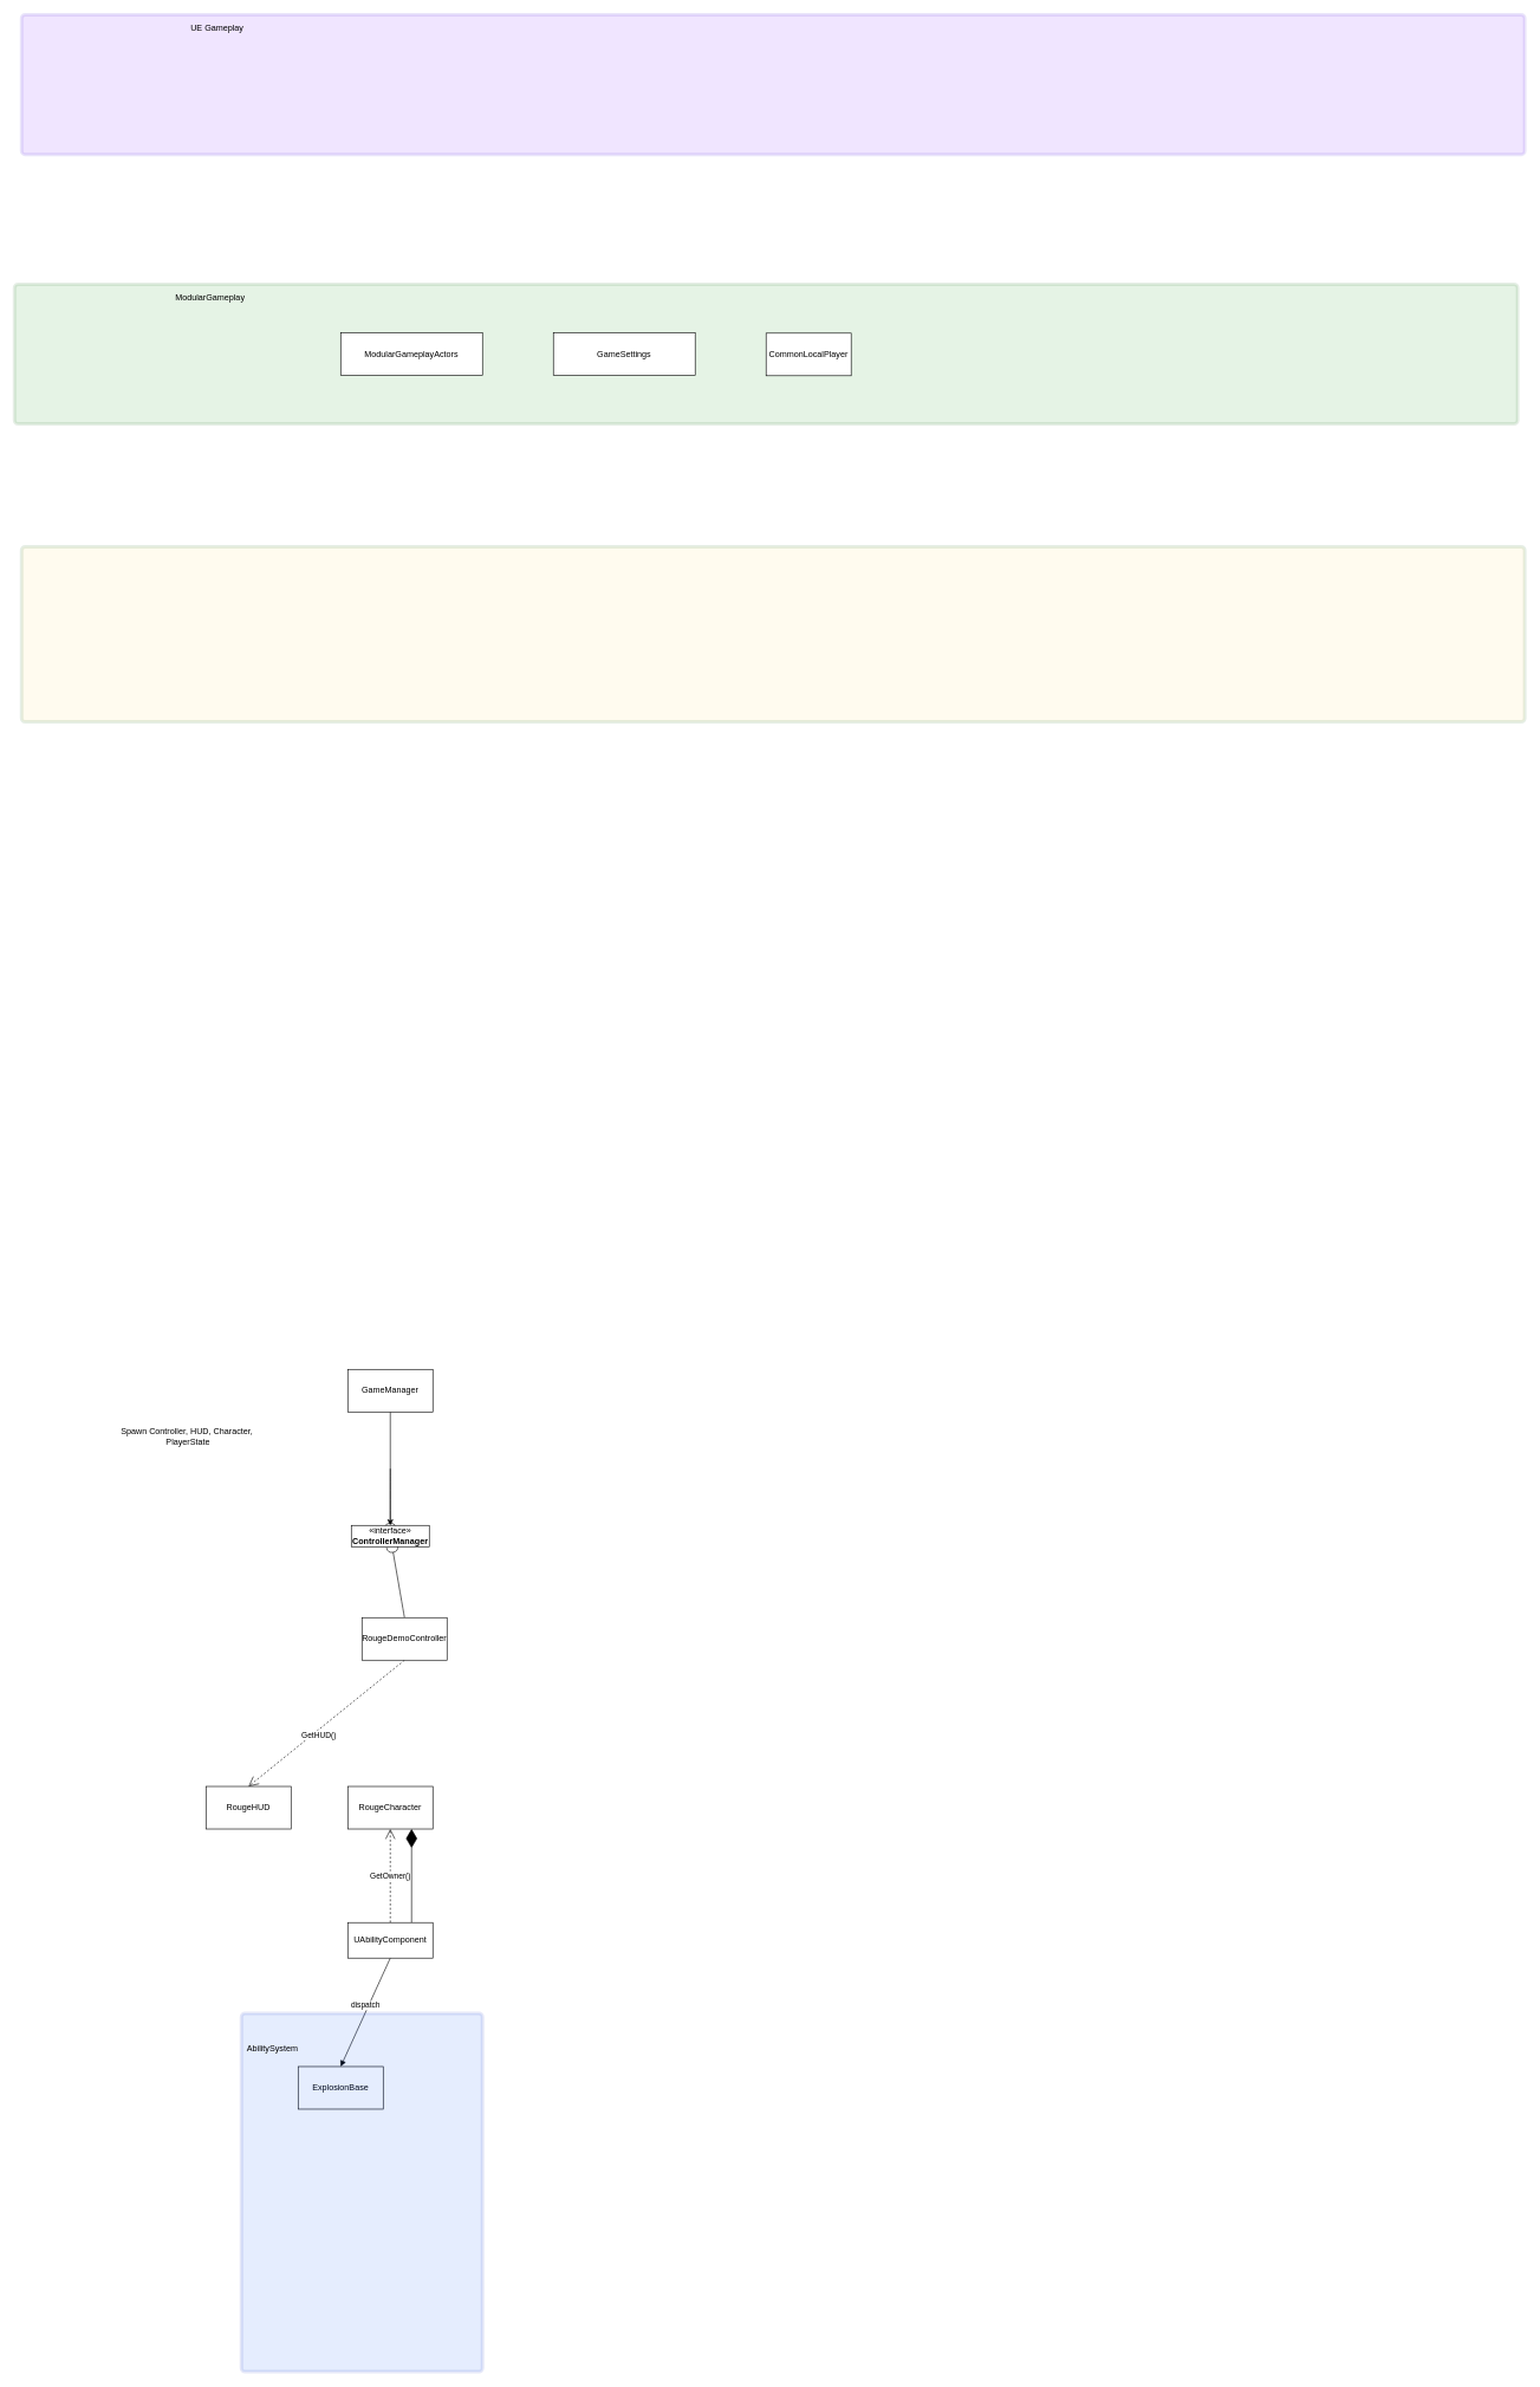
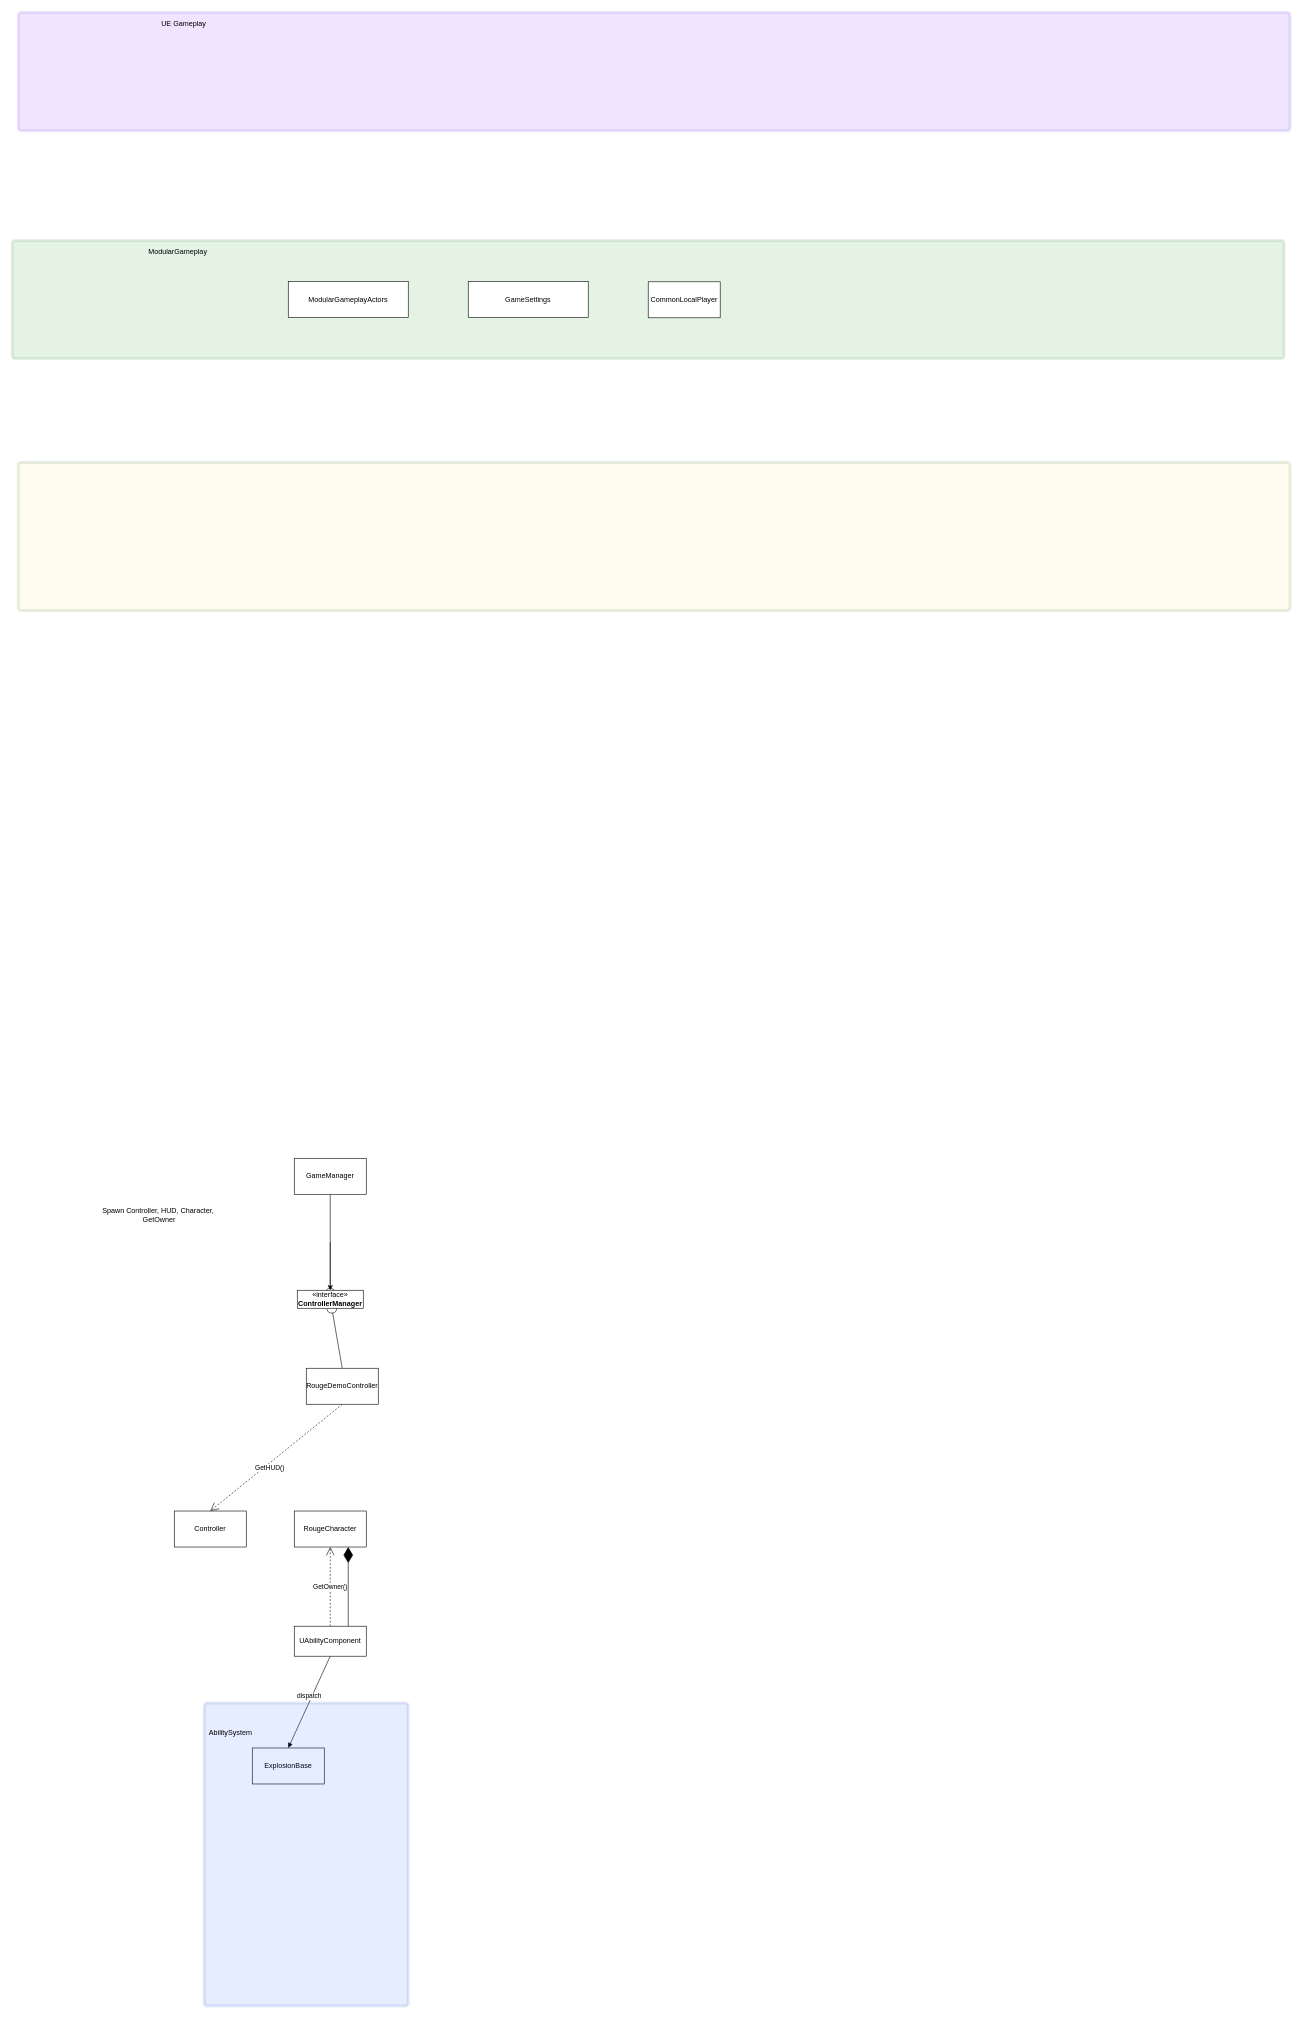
  <mxCell id="0" />
  <mxCell id="1" parent="0" />
  <mxCell id="2" value="" style="rounded=1;absoluteArcSize=1;html=1;arcSize=10;strokeWidth=5;strokeColor=#005700;fillColor=#008a00;fontColor=#ffffff;opacity=10;movable=1;resizable=1;rotatable=1;deletable=1;editable=1;locked=0;connectable=1;" vertex="1" parent="1"><mxGeometry x="20" y="400" width="2120" height="197" as="geometry" /></mxCell>
  <mxCell id="3" value="ModularGameplay" style="html=1;shape=mxgraph.er.anchor;whiteSpace=wrap;fillColor=#6A00FF;" vertex="1" parent="2"><mxGeometry x="58.082" width="435.616" height="38.91" as="geometry" /></mxCell>
  <mxCell id="4" value="ModularGameplayActors" style="rounded=0;whiteSpace=wrap;html=1;" vertex="1" parent="2"><mxGeometry x="460" y="68.5" width="200" height="60" as="geometry" /></mxCell>
  <mxCell id="5" value="GameSettings" style="rounded=0;whiteSpace=wrap;html=1;" vertex="1" parent="2"><mxGeometry x="760" y="68.5" width="200" height="60" as="geometry" /></mxCell>
  <mxCell id="6" value="CommonLocalPlayer" style="rounded=0;whiteSpace=wrap;html=1;" vertex="1" parent="2"><mxGeometry x="1060" y="69" width="120" height="60" as="geometry" /></mxCell>
  <mxCell id="7" value="" style="rounded=1;absoluteArcSize=1;html=1;arcSize=10;strokeWidth=5;strokeColor=#005700;fillColor=#FFD966;fontColor=#ffffff;opacity=10;" vertex="1" parent="1"><mxGeometry x="30" y="770" width="2120" height="247" as="geometry" /></mxCell>
  <mxCell id="8" value="" style="rounded=1;absoluteArcSize=1;html=1;arcSize=10;strokeWidth=5;strokeColor=#3700CC;fillColor=#6A00FF;fontColor=#ffffff;opacity=10;" vertex="1" parent="1"><mxGeometry x="30" y="20" width="2120" height="197" as="geometry" /></mxCell>
  <mxCell id="9" value="UE Gameplay" style="html=1;shape=mxgraph.er.anchor;whiteSpace=wrap;fillColor=#6A00FF;" vertex="1" parent="8"><mxGeometry x="58.082" width="435.616" height="38.91" as="geometry" /></mxCell>
  <mxCell id="10" style="edgeStyle=orthogonalEdgeStyle;rounded=0;orthogonalLoop=1;jettySize=auto;html=1;entryX=0.5;entryY=0;entryDx=0;entryDy=0;entryPerimeter=0;" edge="1" parent="1" source="11" target="21"><mxGeometry relative="1" as="geometry" /></mxCell>
  <mxCell id="11" value="GameManager" style="rounded=0;whiteSpace=wrap;html=1;" vertex="1" parent="1"><mxGeometry x="490" y="1930" width="120" height="60" as="geometry" /></mxCell>
  <mxCell id="12" value="RougeCharacter" style="rounded=0;whiteSpace=wrap;html=1;" vertex="1" parent="1"><mxGeometry x="490" y="2518" width="120" height="60" as="geometry" /></mxCell>
- <mxCell id="13" value="Spawn Controller, HUD, Character,&amp;nbsp; PlayerState" style="text;html=1;strokeColor=none;fillColor=none;align=center;verticalAlign=middle;whiteSpace=wrap;rounded=0;" vertex="1" parent="1"><mxGeometry x="150" y="2010" width="230" height="30" as="geometry" /></mxCell>
+ <mxCell id="13" value="Spawn Controller, HUD, Character,&amp;nbsp; GetOwner" style="text;html=1;strokeColor=none;fillColor=none;align=center;verticalAlign=middle;whiteSpace=wrap;rounded=0;" vertex="1" parent="1"><mxGeometry x="150" y="2010" width="230" height="30" as="geometry" /></mxCell>
  <mxCell id="14" value="" style="rounded=0;orthogonalLoop=1;jettySize=auto;html=1;endArrow=halfCircle;endFill=0;endSize=6;strokeWidth=1;sketch=0;fontSize=12;curved=1;exitX=0.5;exitY=0;exitDx=0;exitDy=0;" edge="1" parent="1" target="15"><mxGeometry relative="1" as="geometry"><mxPoint x="550" y="2070" as="sourcePoint" /></mxGeometry></mxCell>
  <mxCell id="15" value="" style="ellipse;whiteSpace=wrap;html=1;align=center;aspect=fixed;fillColor=none;strokeColor=none;resizable=0;perimeter=centerPerimeter;rotatable=0;allowArrows=0;points=[];outlineConnect=1;" vertex="1" parent="1"><mxGeometry x="545" y="2150" width="10" height="10" as="geometry" /></mxCell>
  <mxCell id="16" value="" style="rounded=0;orthogonalLoop=1;jettySize=auto;html=1;endArrow=halfCircle;endFill=0;endSize=6;strokeWidth=1;sketch=0;fontSize=12;curved=1;exitX=0.5;exitY=0;exitDx=0;exitDy=0;" edge="1" parent="1" source="26" target="21"><mxGeometry relative="1" as="geometry"><mxPoint x="550" y="2355" as="sourcePoint" /><mxPoint x="550" y="2235" as="targetPoint" /></mxGeometry></mxCell>
- <mxCell id="17" value="RougeHUD" style="rounded=0;whiteSpace=wrap;html=1;" vertex="1" parent="1"><mxGeometry x="290" y="2518" width="120" height="60" as="geometry" /></mxCell>
+ <mxCell id="17" value="Controller" style="rounded=0;whiteSpace=wrap;html=1;" vertex="1" parent="1"><mxGeometry x="290" y="2518" width="120" height="60" as="geometry" /></mxCell>
  <mxCell id="18" value="GetHUD()" style="endArrow=open;endSize=12;dashed=1;html=1;rounded=0;exitX=0.5;exitY=1;exitDx=0;exitDy=0;entryX=0.5;entryY=0;entryDx=0;entryDy=0;" edge="1" parent="1" source="26" target="17"><mxGeometry x="0.137" y="6" width="160" relative="1" as="geometry"><mxPoint x="410" y="2500" as="sourcePoint" /><mxPoint x="570" y="2500" as="targetPoint" /><mxPoint as="offset" /></mxGeometry></mxCell>
  <mxCell id="19" value="GetOwner()" style="endArrow=open;endSize=12;dashed=1;html=1;rounded=0;exitX=0.5;exitY=0;exitDx=0;exitDy=0;entryX=0.5;entryY=1;entryDx=0;entryDy=0;" edge="1" parent="1" source="27" target="12"><mxGeometry width="160" relative="1" as="geometry"><mxPoint x="765" y="2628.5" as="sourcePoint" /><mxPoint x="765" y="2731.5" as="targetPoint" /></mxGeometry></mxCell>
  <mxCell id="20" value="" style="endArrow=diamondThin;endFill=1;endSize=24;html=1;rounded=0;exitX=0.75;exitY=0;exitDx=0;exitDy=0;entryX=0.75;entryY=1;entryDx=0;entryDy=0;" edge="1" parent="1" source="27" target="12"><mxGeometry width="160" relative="1" as="geometry"><mxPoint x="670" y="2660" as="sourcePoint" /><mxPoint x="830" y="2660" as="targetPoint" /></mxGeometry></mxCell>
  <mxCell id="21" value="«interface»&lt;br&gt;&lt;b&gt;ControllerManager&lt;/b&gt;" style="html=1;whiteSpace=wrap;" vertex="1" parent="1"><mxGeometry x="495" y="2150" width="110" height="30" as="geometry" /></mxCell>
  <mxCell id="22" value="ExplosionBase" style="rounded=0;whiteSpace=wrap;html=1;" vertex="1" parent="1"><mxGeometry x="420" y="2913" width="120" height="60" as="geometry" /></mxCell>
  <mxCell id="23" value="dispatch" style="html=1;verticalAlign=bottom;endArrow=block;curved=0;rounded=0;exitX=0.5;exitY=1;exitDx=0;exitDy=0;entryX=0.5;entryY=0;entryDx=0;entryDy=0;" edge="1" parent="1" source="27" target="22"><mxGeometry width="80" relative="1" as="geometry"><mxPoint x="610" y="2813" as="sourcePoint" /><mxPoint x="690" y="2813" as="targetPoint" /></mxGeometry></mxCell>
  <mxCell id="24" value="" style="rounded=1;absoluteArcSize=1;html=1;arcSize=10;strokeWidth=5;strokeColor=#001DBC;fillColor=#0050ef;fontColor=#ffffff;opacity=10;" vertex="1" parent="1"><mxGeometry x="340" y="2838" width="340" height="505" as="geometry" /></mxCell>
  <mxCell id="25" value="AbilitySystem" style="html=1;shape=mxgraph.er.anchor;whiteSpace=wrap;fillColor=#6A00FF;" vertex="1" parent="24"><mxGeometry x="9.315" width="69.863" height="99.744" as="geometry" /></mxCell>
  <mxCell id="26" value="RougeDemoController" style="rounded=0;whiteSpace=wrap;html=1;" vertex="1" parent="1"><mxGeometry x="510" y="2280" width="120" height="60" as="geometry" /></mxCell>
  <mxCell id="27" value="UAbilityComponent" style="html=1;whiteSpace=wrap;" vertex="1" parent="1"><mxGeometry x="490" y="2710" width="120" height="50" as="geometry" /></mxCell>
